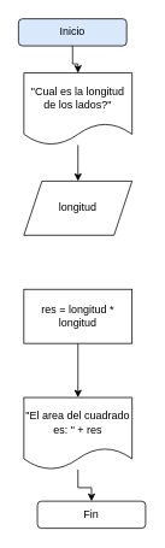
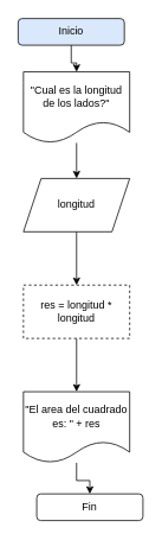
  <mxCell id="0" />
  <mxCell id="1" parent="0" />
  <mxCell id="2" style="edgeStyle=orthogonalEdgeStyle;rounded=0;orthogonalLoop=1;jettySize=auto;html=1;" edge="1" parent="1" source="3" target="5"><mxGeometry relative="1" as="geometry" /></mxCell>
  <mxCell id="3" value="Inicio" style="rounded=1;whiteSpace=wrap;html=1;fillColor=#dae8fc;" vertex="1" parent="1"><mxGeometry x="20" y="20" width="120" height="30" as="geometry" /></mxCell>
  <mxCell id="4" style="edgeStyle=orthogonalEdgeStyle;rounded=0;orthogonalLoop=1;jettySize=auto;html=1;" edge="1" parent="1" source="5" target="7"><mxGeometry relative="1" as="geometry" /></mxCell>
  <mxCell id="5" value="&quot;Cual es la longitud de los lados?&quot;" style="shape=document;whiteSpace=wrap;html=1;boundedLbl=1;" vertex="1" parent="1"><mxGeometry x="26" y="80" width="120" height="80" as="geometry" /></mxCell>
+ <mxCell id="6" style="edgeStyle=orthogonalEdgeStyle;rounded=0;orthogonalLoop=1;jettySize=auto;html=1;entryX=0.5;entryY=0;entryDx=0;entryDy=0;" edge="1" parent="1" source="7" target="9"><mxGeometry relative="1" as="geometry" /></mxCell>
  <mxCell id="7" value="longitud" style="shape=parallelogram;perimeter=parallelogramPerimeter;whiteSpace=wrap;html=1;fixedSize=1;" vertex="1" parent="1"><mxGeometry x="26" y="200" width="120" height="60" as="geometry" /></mxCell>
  <mxCell id="8" style="edgeStyle=orthogonalEdgeStyle;rounded=0;orthogonalLoop=1;jettySize=auto;html=1;entryX=0.5;entryY=0;entryDx=0;entryDy=0;" edge="1" parent="1" source="9" target="11"><mxGeometry relative="1" as="geometry" /></mxCell>
- <mxCell id="9" value="res = longitud * longitud" style="rounded=0;whiteSpace=wrap;html=1;" vertex="1" parent="1"><mxGeometry x="26" y="320" width="120" height="60" as="geometry" /></mxCell>
+ <mxCell id="9" value="res = longitud * longitud" style="rounded=0;whiteSpace=wrap;html=1;dashed=1;" vertex="1" parent="1"><mxGeometry x="26" y="320" width="120" height="60" as="geometry" /></mxCell>
  <mxCell id="10" style="edgeStyle=orthogonalEdgeStyle;rounded=0;orthogonalLoop=1;jettySize=auto;html=1;entryX=0.5;entryY=0;entryDx=0;entryDy=0;" edge="1" parent="1" source="11" target="12"><mxGeometry relative="1" as="geometry" /></mxCell>
  <mxCell id="11" value="&quot;El area del cuadrado es: &quot; + res" style="shape=document;whiteSpace=wrap;html=1;boundedLbl=1;" vertex="1" parent="1"><mxGeometry x="26" y="440" width="120" height="80" as="geometry" /></mxCell>
  <mxCell id="12" value="Fin" style="rounded=1;whiteSpace=wrap;html=1;" vertex="1" parent="1"><mxGeometry x="41" y="555" width="120" height="30" as="geometry" /></mxCell>
